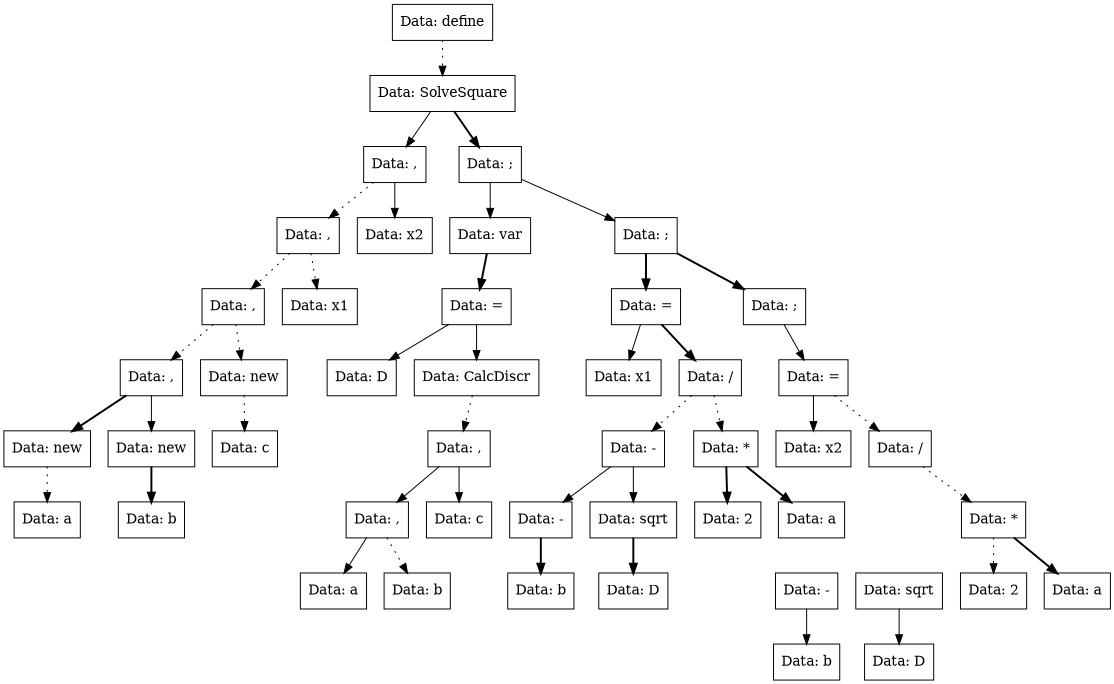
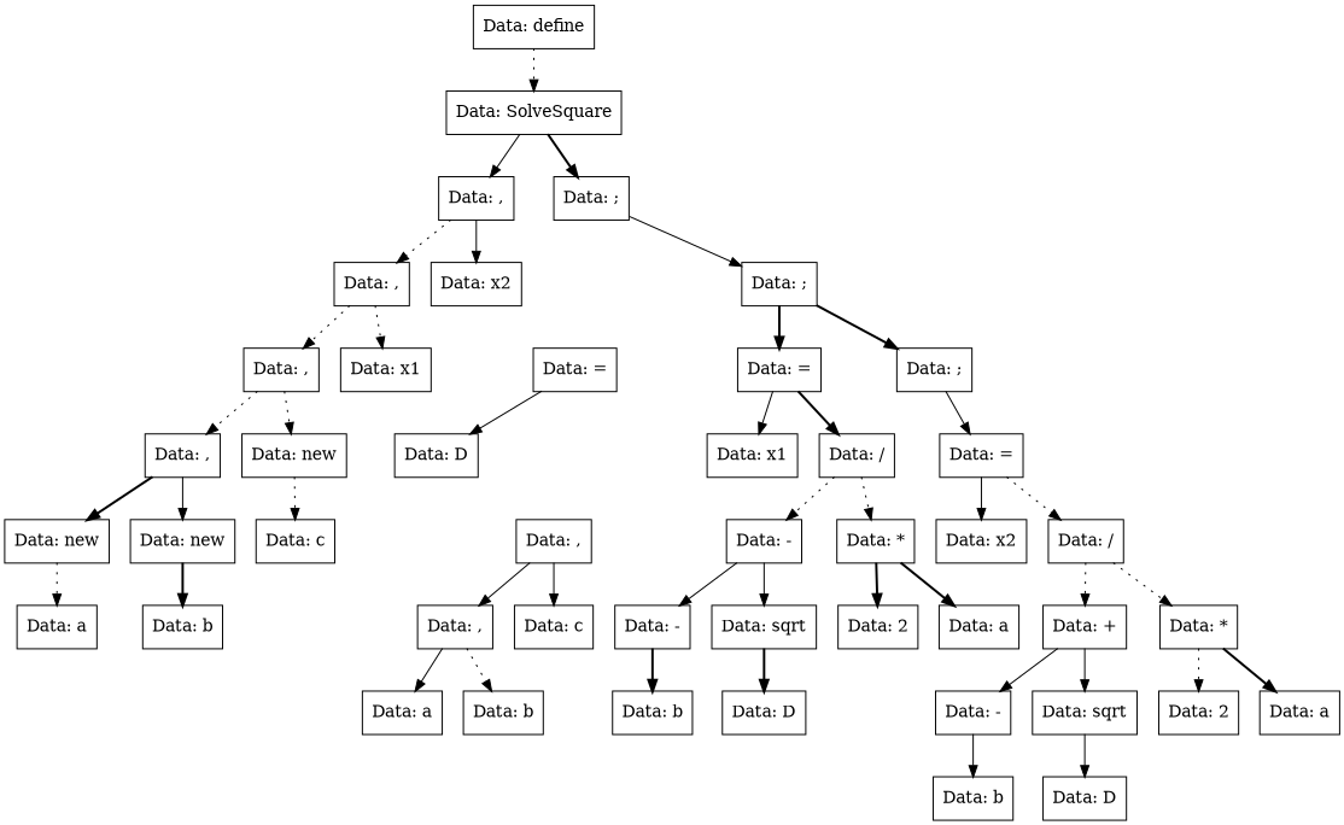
  digraph {
    node [shape=record]
    edge [style=solid]
    n1 [label="Data: define"]
    n2 [label="Data: SolveSquare"]
    n3 [label="Data: ,"]
    n4 [label="Data: ;"]
    n5 [label="Data: ,"]
    n6 [label="Data: x2"]
-   n7 [label="Data: var"]
    n8 [label="Data: ;"]
    n9 [label="Data: ,"]
    n10 [label="Data: x1"]
    n11 [label="Data: ,"]
    n12 [label="Data: new"]
    n13 [label="Data: new"]
    n14 [label="Data: new"]
    n15 [label="Data: c"]
    n16 [label="Data: a"]
    n17 [label="Data: b"]
    n18 [label="Data: ="]
    n19 [label="Data: ="]
    n20 [label="Data: ;"]
    n21 [label="Data: D"]
-   n22 [label="Data: CalcDiscr"]
    n23 [label="Data: ,"]
    n24 [label="Data: ,"]
    n25 [label="Data: c"]
    n26 [label="Data: a"]
    n27 [label="Data: b"]
    n28 [label="Data: x1"]
    n29 [label="Data: /"]
    n30 [label="Data: ="]
    n31 [label="Data: -"]
    n32 [label="Data: *"]
    n33 [label="Data: -"]
    n34 [label="Data: sqrt"]
    n35 [label="Data: 2"]
    n36 [label="Data: a"]
    n37 [label="Data: b"]
    n38 [label="Data: D"]
    n39 [label="Data: x2"]
    n40 [label="Data: /"]
+   n41 [label="Data: +"]
    n42 [label="Data: *"]
    n43 [label="Data: -"]
    n44 [label="Data: sqrt"]
    n45 [label="Data: 2"]
    n46 [label="Data: a"]
    n47 [label="Data: b"]
    n48 [label="Data: D"]
    n1 -> n2 [style=dotted]
    n2 -> n3
    n2 -> n4 [style=bold]
    n3 -> n5 [style=dotted]
    n3 -> n6
-   n4 -> n7
    n4 -> n8
    n5 -> n9 [style=dotted]
    n5 -> n10 [style=dotted]
-   n7 -> n18 [style=bold]
    n8 -> n19 [style=bold]
    n8 -> n20 [style=bold]
    n9 -> n11 [style=dotted]
    n9 -> n12 [style=dotted]
    n11 -> n13 [style=bold]
    n11 -> n14
    n12 -> n15 [style=dotted]
    n13 -> n16 [style=dotted]
    n14 -> n17 [style=bold]
    n18 -> n21
-   n18 -> n22
    n19 -> n28
    n19 -> n29 [style=bold]
    n20 -> n30
-   n22 -> n23 [style=dotted]
    n23 -> n24
    n23 -> n25
    n24 -> n26
    n24 -> n27 [style=dotted]
    n29 -> n31 [style=dotted]
    n29 -> n32 [style=dotted]
    n30 -> n39
    n30 -> n40 [style=dotted]
    n31 -> n33
    n31 -> n34
    n32 -> n35 [style=bold]
    n32 -> n36 [style=bold]
    n33 -> n37 [style=bold]
    n34 -> n38 [style=bold]
+   n40 -> n41 [style=dotted]
    n40 -> n42 [style=dotted]
+   n41 -> n43
+   n41 -> n44
    n42 -> n45 [style=dotted]
    n42 -> n46 [style=bold]
    n43 -> n47
    n44 -> n48
  }
